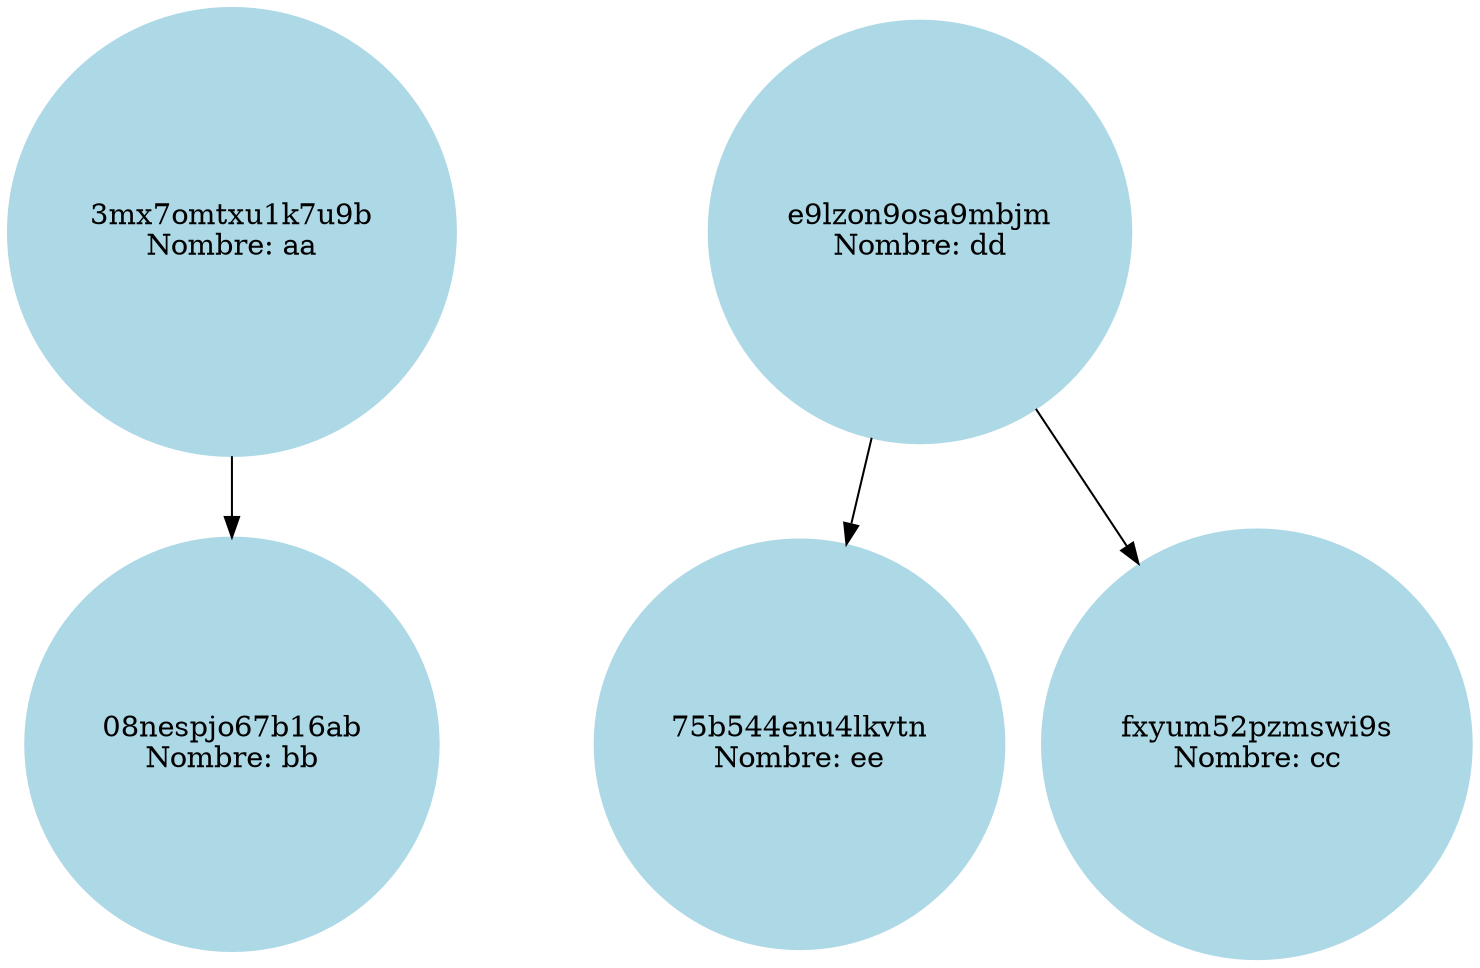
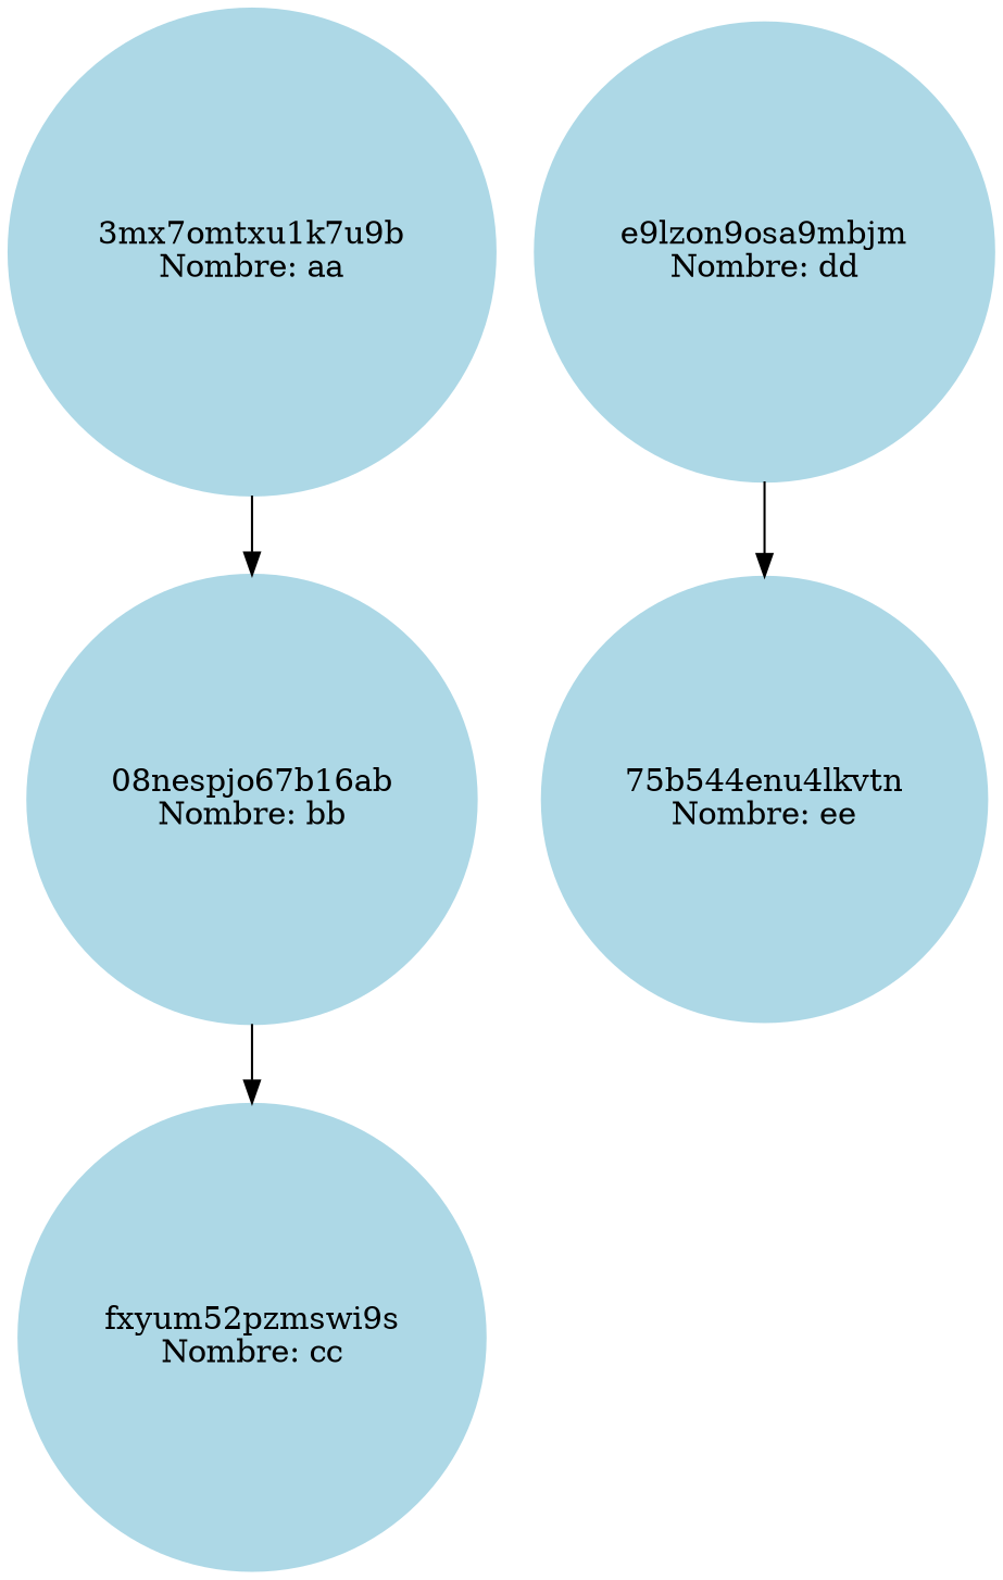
  digraph {
    node [color=lightblue shape=circle style=filled]
    n1 [label="3mx7omtxu1k7u9b\nNombre: aa"]
    n2 [label="08nespjo67b16ab\nNombre: bb"]
    n3 [label="e9lzon9osa9mbjm\nNombre: dd"]
    n4 [label="75b544enu4lkvtn\nNombre: ee"]
    n5 [label="fxyum52pzmswi9s\nNombre: cc"]
    n1 -> n2
    n3 -> n4
-   n3 -> n5
+   n2 -> n5
  }
